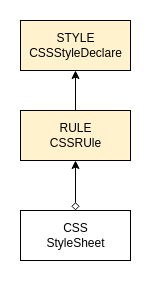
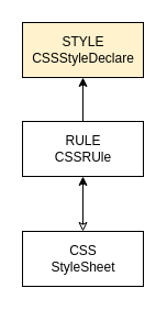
  <mxCell id="0" />
  <mxCell id="1" parent="0" />
  <mxCell id="2" value="STYLE&lt;br&gt;CSSStyleDeclare" style="html=1;fillColor=#fff2cc;" vertex="1" parent="1"><mxGeometry x="20" y="20" width="110" height="50" as="geometry" /></mxCell>
  <mxCell id="3" style="edgeStyle=orthogonalEdgeStyle;rounded=0;orthogonalLoop=1;jettySize=auto;html=1;entryX=0.5;entryY=1;entryDx=0;entryDy=0;" edge="1" parent="1" source="5" target="2"><mxGeometry relative="1" as="geometry" /></mxCell>
- <mxCell id="4" style="edgeStyle=none;rounded=0;orthogonalLoop=1;jettySize=auto;html=1;exitX=0.5;exitY=1;exitDx=0;exitDy=0;entryX=0.5;entryY=0;entryDx=0;entryDy=0;endArrow=diamond;endFill=0;startArrow=classic;startFill=1;" edge="1" parent="1" source="5" target="6"><mxGeometry relative="1" as="geometry" /></mxCell>
- <mxCell id="5" value="RULE&lt;br&gt;CSSRUle" style="html=1;fillColor=#fff2cc;" vertex="1" parent="1"><mxGeometry x="20" y="110" width="110" height="50" as="geometry" /></mxCell>
+ <mxCell id="4" style="edgeStyle=none;rounded=0;orthogonalLoop=1;jettySize=auto;html=1;exitX=0.5;exitY=1;exitDx=0;exitDy=0;entryX=0.5;entryY=0;entryDx=0;entryDy=0;endArrow=classic;endFill=0;startArrow=classic;startFill=1;" edge="1" parent="1" source="5" target="6"><mxGeometry relative="1" as="geometry" /></mxCell>
+ <mxCell id="5" value="RULE&lt;br&gt;CSSRUle" style="html=1;" vertex="1" parent="1"><mxGeometry x="20" y="110" width="110" height="50" as="geometry" /></mxCell>
  <mxCell id="6" value="CSS&lt;br&gt;StyleSheet" style="html=1;" vertex="1" parent="1"><mxGeometry x="20" y="210" width="110" height="50" as="geometry" /></mxCell>
